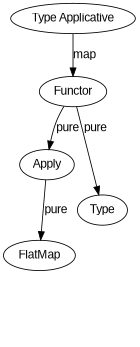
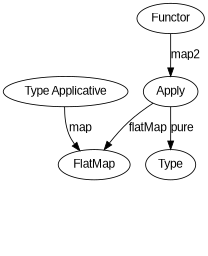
  digraph {
    fontname="Liberation Sans"
    node [fontname="Liberation Sans"]
    edge [fontname="Liberation Sans"]
    n1 [label="Type Applicative"]
    Functor
    Apply
    n4 [label=Type]
    FlatMap
    Monad [style=invis]
-   n1 -> Functor [label=map]
-   Functor -> Apply [label=pure]
-   Functor -> n4 [label=pure]
-   Apply -> FlatMap [label=pure]
+   n1 -> FlatMap [label=map]
+   Functor -> Apply [label=map2]
+   Apply -> n4 [label=pure]
+   Apply -> FlatMap [label=flatMap]
    n4 -> Monad [label=flatMap style=invis]
    FlatMap -> Monad [label=pure style=invis]
  }
